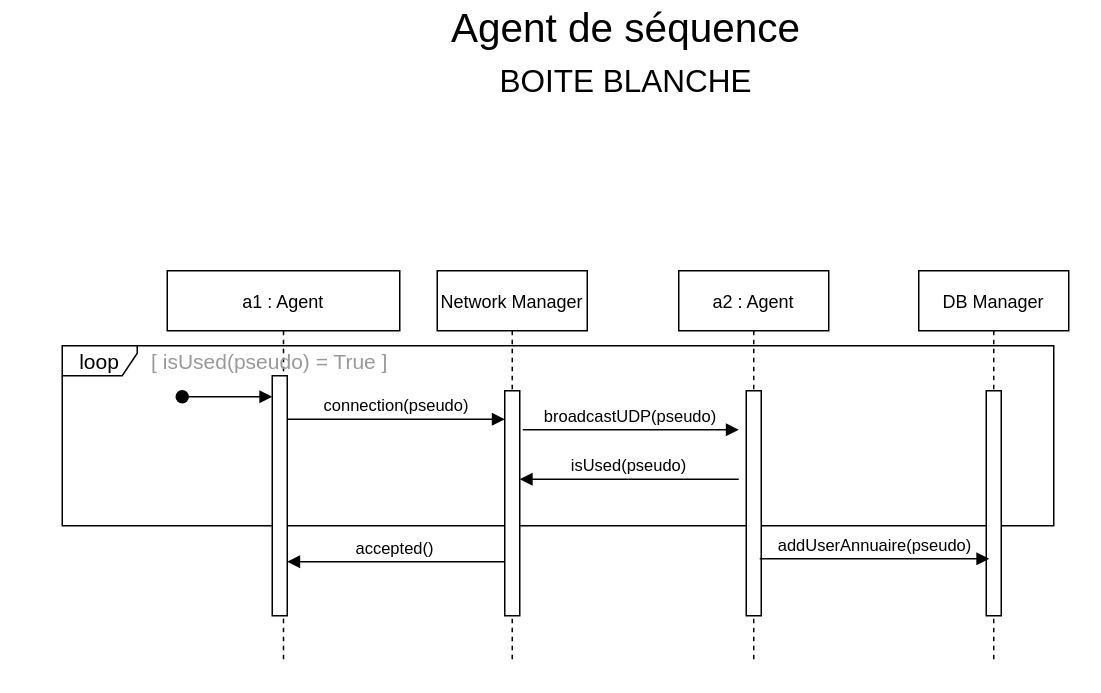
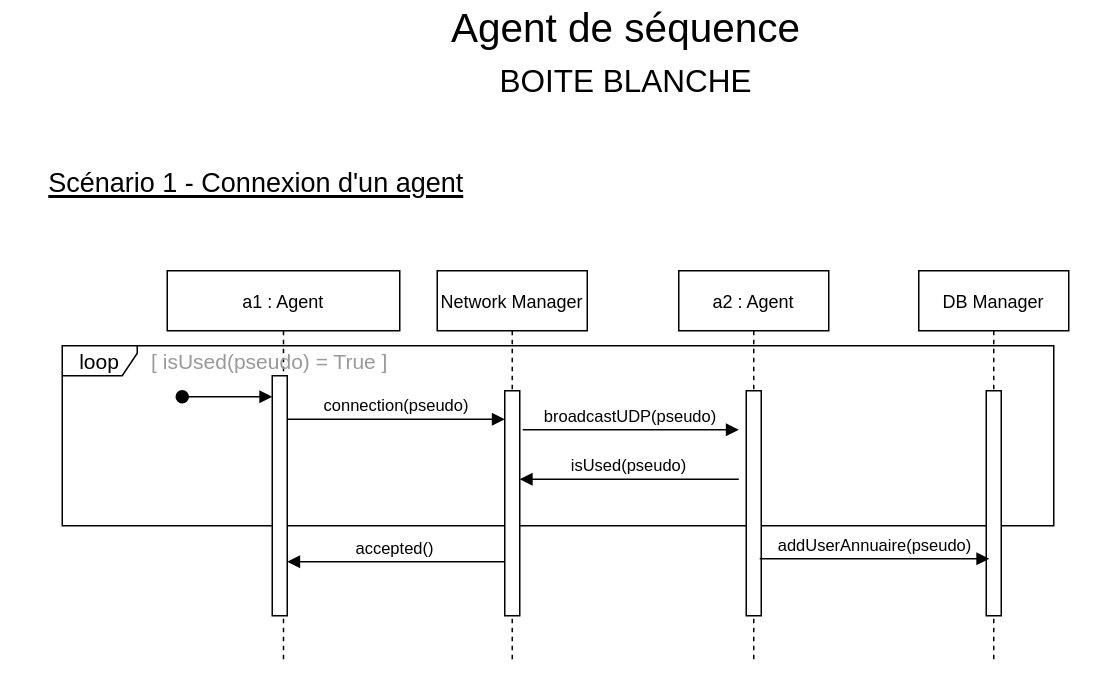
  <mxCell id="0" />
  <mxCell id="1" parent="0" />
  <mxCell id="2" value="&lt;font style=&quot;font-size: 14px;&quot;&gt;loop&lt;/font&gt;" style="shape=umlFrame;whiteSpace=wrap;html=1;fontSize=18;fillColor=none;width=50;height=20;" vertex="1" parent="1"><mxGeometry x="41" y="230" width="661" height="120" as="geometry" /></mxCell>
  <mxCell id="3" value="a1 : Agent" style="shape=umlLifeline;perimeter=lifelinePerimeter;container=1;collapsible=0;recursiveResize=0;rounded=0;shadow=0;strokeWidth=1;" vertex="1" parent="1"><mxGeometry x="111" y="180" width="155" height="260" as="geometry" /></mxCell>
  <mxCell id="4" value="" style="points=[];perimeter=orthogonalPerimeter;rounded=0;shadow=0;strokeWidth=1;" vertex="1" parent="3"><mxGeometry x="70" y="70" width="10" height="160" as="geometry" /></mxCell>
  <mxCell id="5" value="" style="verticalAlign=bottom;startArrow=oval;endArrow=block;startSize=8;shadow=0;strokeWidth=1;" edge="1" parent="3"><mxGeometry relative="1" as="geometry"><mxPoint x="10" y="84" as="sourcePoint" /><mxPoint x="70" y="84" as="targetPoint" /></mxGeometry></mxCell>
  <mxCell id="6" value="&lt;font color=&quot;#999999&quot;&gt;[ isUsed(pseudo) = True ]&lt;/font&gt;" style="text;html=1;align=center;verticalAlign=middle;resizable=0;points=[];autosize=1;strokeColor=none;fillColor=none;fontSize=14;" vertex="1" parent="3"><mxGeometry x="-20" y="46" width="175" height="29" as="geometry" /></mxCell>
  <mxCell id="7" value="Network Manager" style="shape=umlLifeline;perimeter=lifelinePerimeter;container=1;collapsible=0;recursiveResize=0;rounded=0;shadow=0;strokeWidth=1;" vertex="1" parent="1"><mxGeometry x="291" y="180" width="100" height="260" as="geometry" /></mxCell>
  <mxCell id="8" value="" style="points=[];perimeter=orthogonalPerimeter;rounded=0;shadow=0;strokeWidth=1;" vertex="1" parent="7"><mxGeometry x="45" y="80" width="10" height="150" as="geometry" /></mxCell>
  <mxCell id="9" value="connection(pseudo)" style="verticalAlign=bottom;endArrow=block;entryX=0;entryY=0;shadow=0;strokeWidth=1;" edge="1" parent="1"><mxGeometry relative="1" as="geometry"><mxPoint x="191" y="279" as="sourcePoint" /><mxPoint x="336" y="279" as="targetPoint" /></mxGeometry></mxCell>
  <mxCell id="10" value="a2 : Agent" style="shape=umlLifeline;perimeter=lifelinePerimeter;container=1;collapsible=0;recursiveResize=0;rounded=0;shadow=0;strokeWidth=1;" vertex="1" parent="1"><mxGeometry x="452" y="180" width="100" height="260" as="geometry" /></mxCell>
  <mxCell id="11" value="" style="points=[];perimeter=orthogonalPerimeter;rounded=0;shadow=0;strokeWidth=1;" vertex="1" parent="10"><mxGeometry x="45" y="80" width="10" height="150" as="geometry" /></mxCell>
  <mxCell id="12" value="&lt;div style=&quot;font-size: 27px;&quot;&gt;&lt;font style=&quot;font-size: 27px;&quot;&gt;&lt;span style=&quot;&quot;&gt;Agent de séquence&lt;/span&gt; &lt;br&gt;&lt;/font&gt;&lt;/div&gt;&lt;div style=&quot;font-size: 27px;&quot;&gt;&lt;font style=&quot;font-size: 21px;&quot;&gt;BOITE BLANCHE&lt;br&gt;&lt;/font&gt;&lt;/div&gt;" style="text;html=1;strokeColor=none;fillColor=none;align=center;verticalAlign=middle;whiteSpace=wrap;rounded=0;" vertex="1" parent="1"><mxGeometry x="187" y="20" width="460" height="30" as="geometry" /></mxCell>
+ <mxCell id="13" value="&lt;u&gt;&lt;font style=&quot;font-size: 18px;&quot;&gt;Scénario 1 - Connexion d'un agent&lt;br&gt;&lt;/font&gt;&lt;/u&gt;" style="text;html=1;align=center;verticalAlign=middle;resizable=0;points=[];autosize=1;strokeColor=none;fillColor=none;fontSize=21;" vertex="1" parent="1"><mxGeometry x="20" y="100" width="300" height="40" as="geometry" /></mxCell>
  <mxCell id="14" value="accepted()" style="verticalAlign=bottom;endArrow=block;shadow=0;strokeWidth=1;exitX=0;exitY=0.705;exitDx=0;exitDy=0;exitPerimeter=0;" edge="1" parent="1"><mxGeometry relative="1" as="geometry"><mxPoint x="336" y="374" as="sourcePoint" /><mxPoint x="191" y="374" as="targetPoint" /></mxGeometry></mxCell>
  <mxCell id="15" value="broadcastUDP(pseudo)" style="verticalAlign=bottom;endArrow=block;shadow=0;strokeWidth=1;" edge="1" parent="1"><mxGeometry relative="1" as="geometry"><mxPoint x="348" y="286" as="sourcePoint" /><mxPoint x="492" y="286" as="targetPoint" /></mxGeometry></mxCell>
  <mxCell id="16" value="isUsed(pseudo)" style="verticalAlign=bottom;endArrow=block;shadow=0;strokeWidth=1;" edge="1" parent="1"><mxGeometry relative="1" as="geometry"><mxPoint x="492" y="319" as="sourcePoint" /><mxPoint x="346" y="319" as="targetPoint" /></mxGeometry></mxCell>
  <mxCell id="17" value="DB Manager" style="shape=umlLifeline;perimeter=lifelinePerimeter;container=1;collapsible=0;recursiveResize=0;rounded=0;shadow=0;strokeWidth=1;" vertex="1" parent="1"><mxGeometry x="612" y="180" width="100" height="260" as="geometry" /></mxCell>
  <mxCell id="18" value="" style="points=[];perimeter=orthogonalPerimeter;rounded=0;shadow=0;strokeWidth=1;" vertex="1" parent="17"><mxGeometry x="45" y="80" width="10" height="150" as="geometry" /></mxCell>
  <mxCell id="19" value="addUserAnnuaire(pseudo)" style="verticalAlign=bottom;endArrow=block;shadow=0;strokeWidth=1;exitX=0.9;exitY=0.733;exitDx=0;exitDy=0;exitPerimeter=0;entryX=0.2;entryY=0.747;entryDx=0;entryDy=0;entryPerimeter=0;" edge="1" parent="1" target="18"><mxGeometry relative="1" as="geometry"><mxPoint x="506" y="371.95" as="sourcePoint" /><mxPoint x="652" y="372" as="targetPoint" /></mxGeometry></mxCell>
